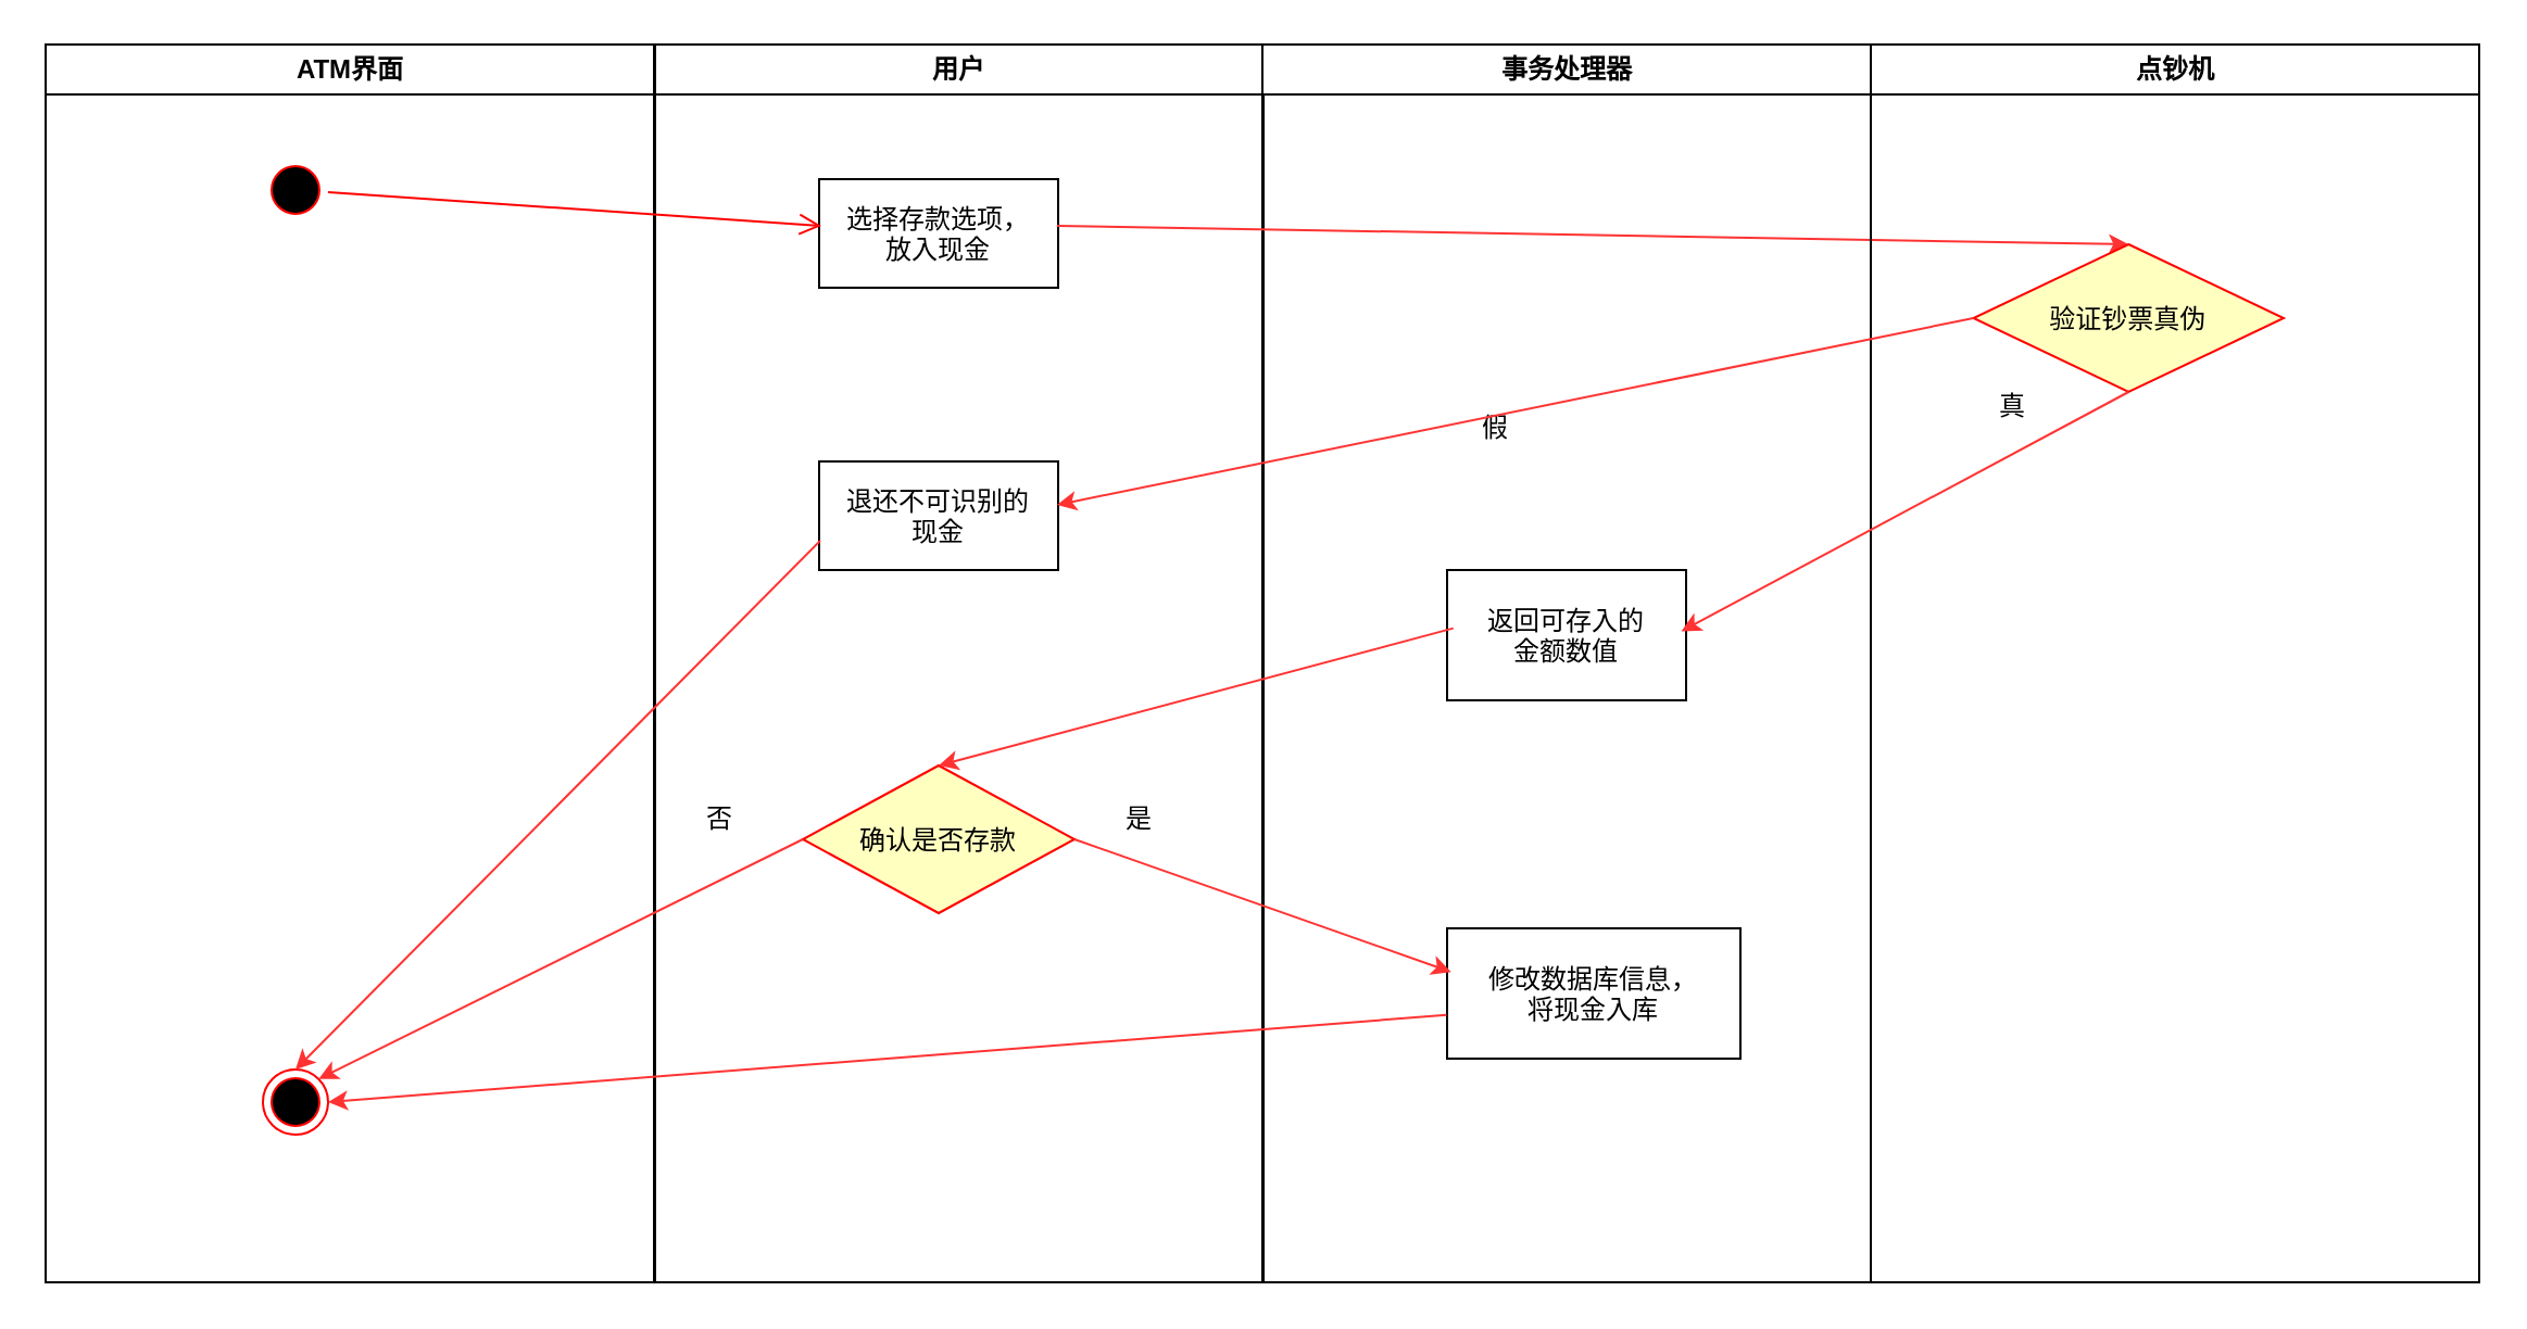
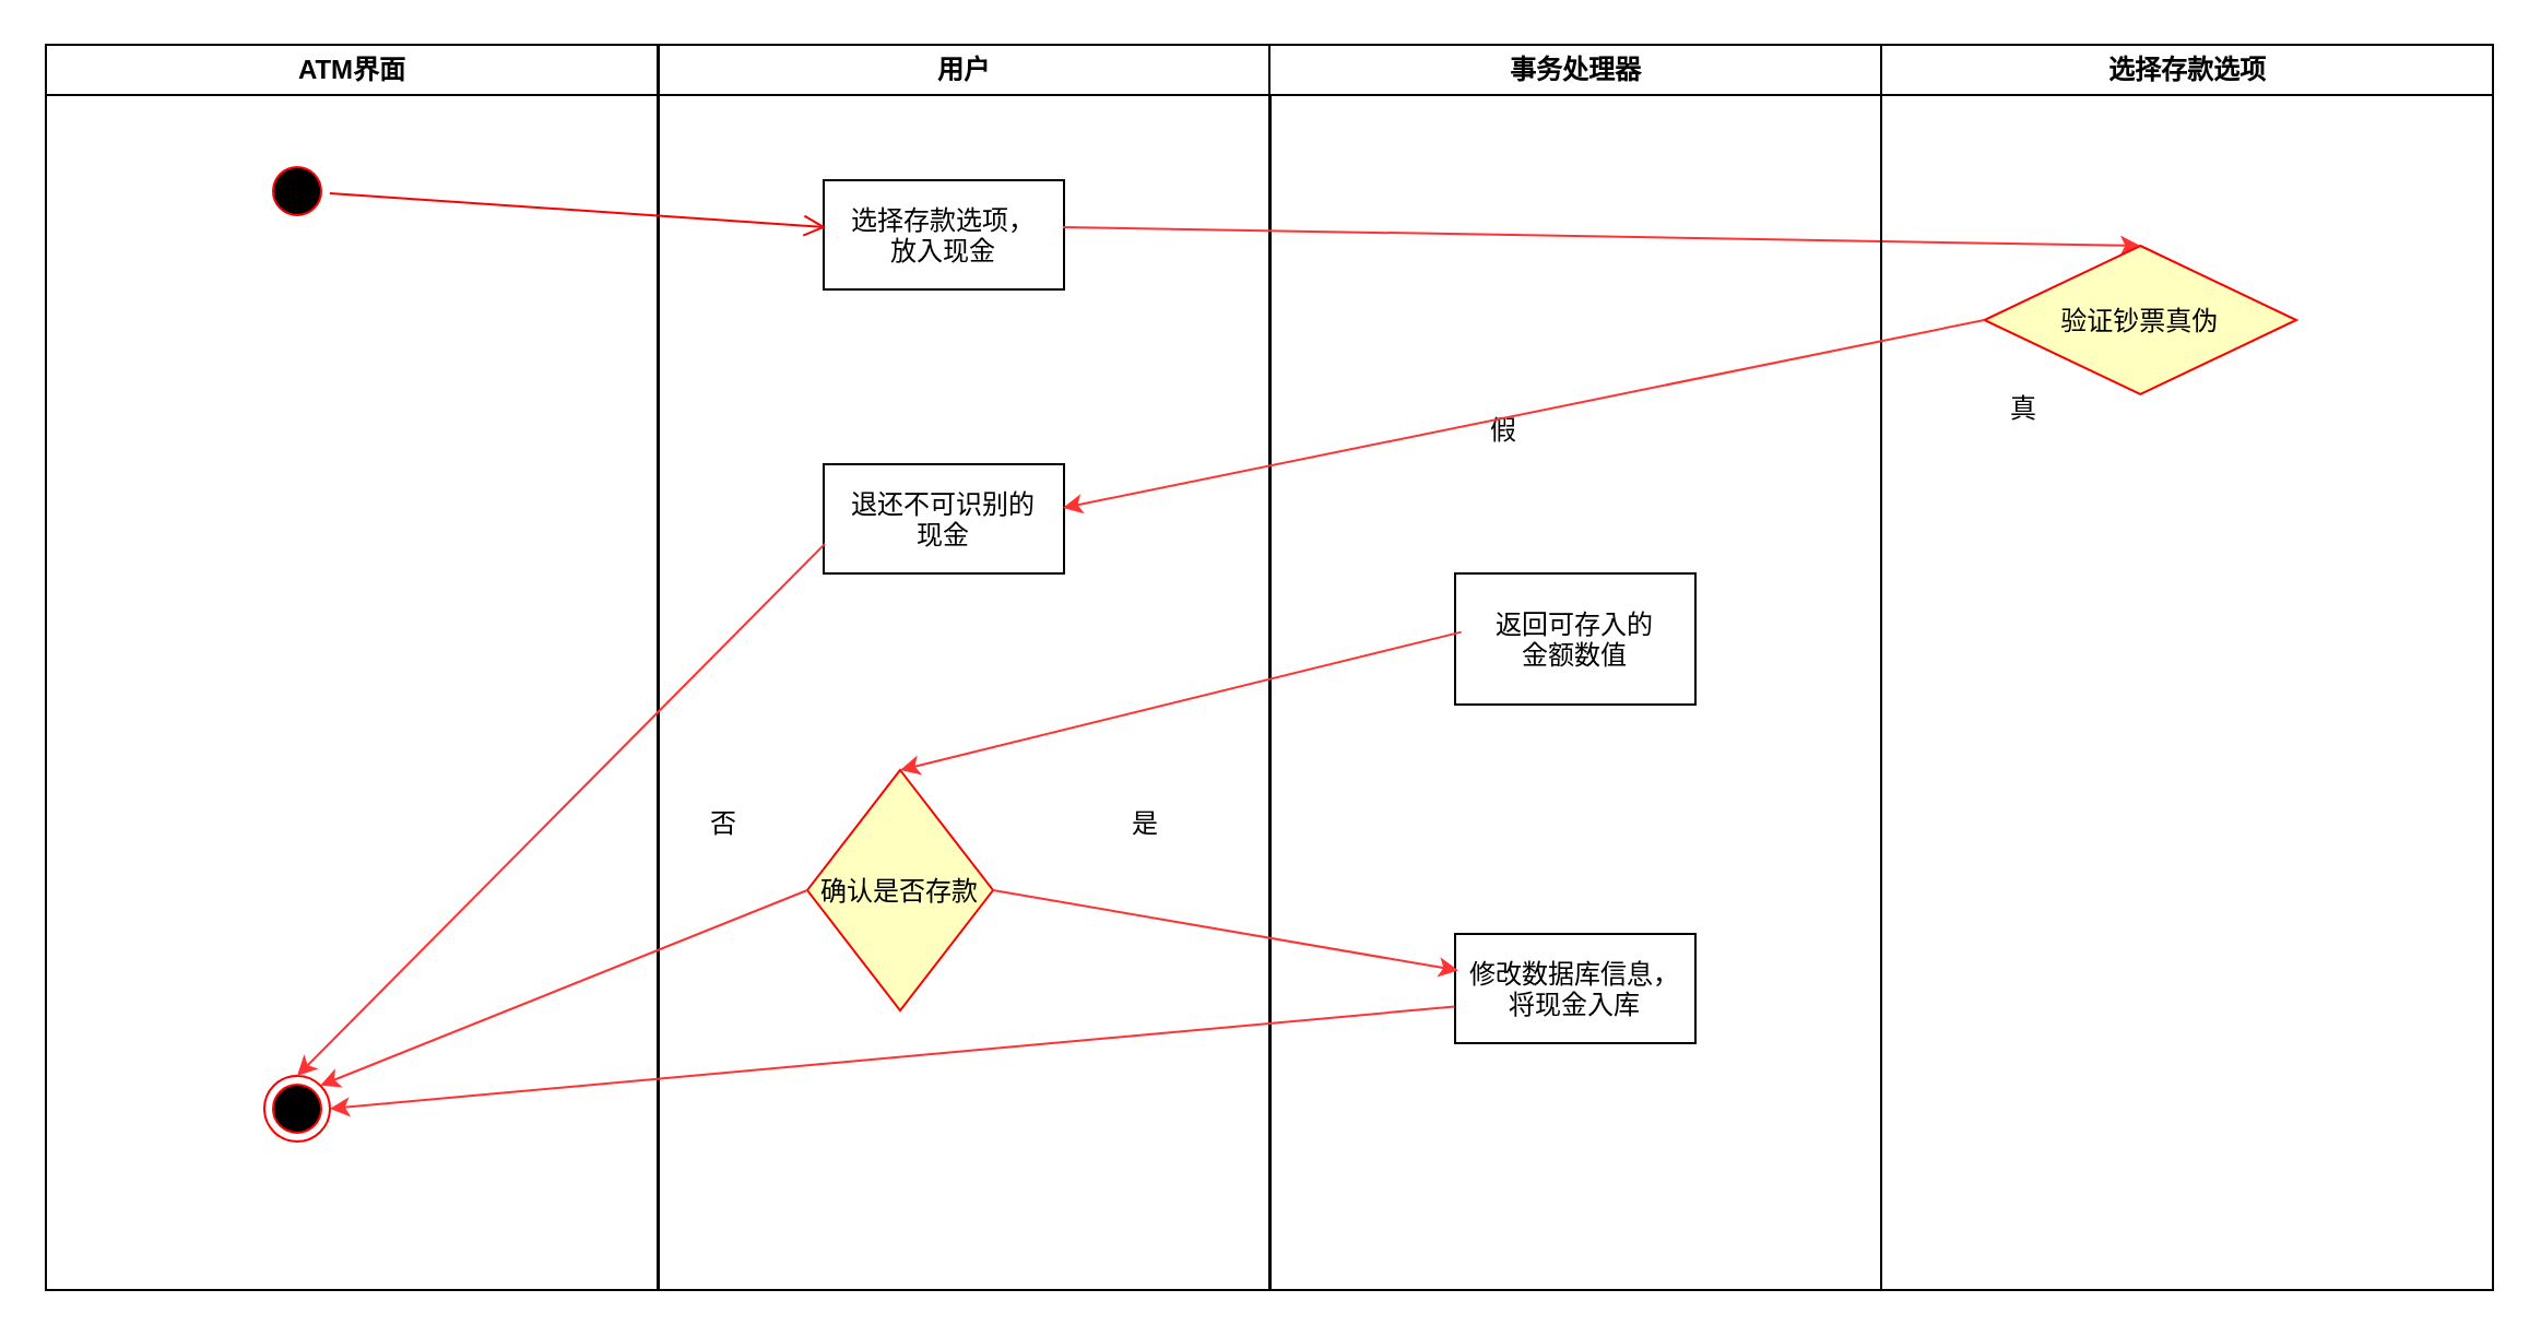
  <mxCell id="0" />
  <mxCell id="1" parent="0" />
  <mxCell id="2" value="ATM界面" style="swimlane;whiteSpace=wrap" parent="1" vertex="1"><mxGeometry x="20.5" y="20" width="280" height="570" as="geometry" /></mxCell>
  <mxCell id="3" value="" style="ellipse;shape=startState;fillColor=#000000;strokeColor=#ff0000;" parent="2" vertex="1"><mxGeometry x="100" y="52" width="30" height="30" as="geometry" /></mxCell>
  <mxCell id="4" value="" style="ellipse;shape=endState;fillColor=#000000;strokeColor=#ff0000" parent="2" vertex="1"><mxGeometry x="100" y="472" width="30" height="30" as="geometry" /></mxCell>
  <mxCell id="5" value="用户" style="swimlane;whiteSpace=wrap" parent="1" vertex="1"><mxGeometry x="301" y="20" width="280" height="570" as="geometry" /></mxCell>
  <mxCell id="6" value="选择存款选项，&#10;放入现金" style="" vertex="1" parent="5"><mxGeometry x="75.5" y="62" width="110" height="50" as="geometry" /></mxCell>
  <mxCell id="7" value="退还不可识别的&#10;现金" style="" vertex="1" parent="5"><mxGeometry x="75.5" y="192" width="110" height="50" as="geometry" /></mxCell>
- <mxCell id="8" value="确认是否存款" style="rhombus;fillColor=#ffffc0;strokeColor=#ff0000;" parent="5" vertex="1"><mxGeometry x="68" y="332" width="125" height="68" as="geometry" /></mxCell>
+ <mxCell id="8" value="确认是否存款" style="rhombus;fillColor=#ffffc0;strokeColor=#ff0000;" parent="5" vertex="1"><mxGeometry x="68" y="332" width="85" height="110" as="geometry" /></mxCell>
  <mxCell id="9" value="否" style="text;html=1;strokeColor=none;fillColor=none;align=center;verticalAlign=middle;whiteSpace=wrap;rounded=0;" parent="5" vertex="1"><mxGeometry y="342" width="60" height="30" as="geometry" /></mxCell>
  <mxCell id="10" value="是" style="text;html=1;strokeColor=none;fillColor=none;align=center;verticalAlign=middle;whiteSpace=wrap;rounded=0;" vertex="1" parent="5"><mxGeometry x="193" y="342" width="60" height="30" as="geometry" /></mxCell>
  <mxCell id="11" value="事务处理器" style="swimlane;whiteSpace=wrap" parent="1" vertex="1"><mxGeometry x="580.5" y="20" width="280" height="570" as="geometry" /></mxCell>
  <mxCell id="12" value="返回可存入的&#10;金额数值" style="" vertex="1" parent="11"><mxGeometry x="85" y="242" width="110" height="60" as="geometry" /></mxCell>
  <mxCell id="13" value="假" style="text;html=1;strokeColor=none;fillColor=none;align=center;verticalAlign=middle;whiteSpace=wrap;rounded=0;" vertex="1" parent="11"><mxGeometry x="77.75" y="162" width="60" height="30" as="geometry" /></mxCell>
- <mxCell id="14" value="修改数据库信息，&#10;将现金入库" style="" parent="11" vertex="1"><mxGeometry x="85" y="407" width="135" height="60" as="geometry" /></mxCell>
+ <mxCell id="14" value="修改数据库信息，&#10;将现金入库" style="" parent="11" vertex="1"><mxGeometry x="85" y="407" width="110" height="50" as="geometry" /></mxCell>
  <mxCell id="15" value="" style="elbow=horizontal;verticalAlign=bottom;endArrow=open;endSize=8;strokeColor=#FF0000;endFill=1;rounded=0;entryX=0.009;entryY=0.43;entryDx=0;entryDy=0;entryPerimeter=0;" parent="1" source="3" edge="1" target="6"><mxGeometry x="264.5" y="168" as="geometry"><mxPoint x="346" y="152" as="targetPoint" /></mxGeometry></mxCell>
  <mxCell id="16" style="rounded=0;orthogonalLoop=1;jettySize=auto;html=1;entryX=0.5;entryY=0;entryDx=0;entryDy=0;fillColor=#f8cecc;strokeColor=#FF3333;exitX=0.995;exitY=0.43;exitDx=0;exitDy=0;exitPerimeter=0;" parent="1" target="18" edge="1" source="6"><mxGeometry relative="1" as="geometry"><mxPoint x="526" y="142" as="sourcePoint" /></mxGeometry></mxCell>
- <mxCell id="17" value="点钞机" style="swimlane;whiteSpace=wrap;startSize=23;" vertex="1" parent="1"><mxGeometry x="860.5" y="20" width="280" height="570" as="geometry" /></mxCell>
+ <mxCell id="17" value="选择存款选项" style="swimlane;whiteSpace=wrap;startSize=23;" vertex="1" parent="1"><mxGeometry x="860.5" y="20" width="280" height="570" as="geometry" /></mxCell>
  <mxCell id="18" value="验证钞票真伪" style="rhombus;fillColor=#ffffc0;strokeColor=#ff0000;" vertex="1" parent="17"><mxGeometry x="47.25" y="92" width="142.75" height="68" as="geometry" /></mxCell>
  <mxCell id="19" value="真" style="text;html=1;strokeColor=none;fillColor=none;align=center;verticalAlign=middle;whiteSpace=wrap;rounded=0;" parent="17" vertex="1"><mxGeometry x="35.5" y="152" width="60" height="30" as="geometry" /></mxCell>
- <mxCell id="20" style="edgeStyle=none;rounded=0;orthogonalLoop=1;jettySize=auto;html=1;exitX=0.5;exitY=1;exitDx=0;exitDy=0;entryX=0.98;entryY=0.47;entryDx=0;entryDy=0;entryPerimeter=0;strokeColor=#FF3333;" edge="1" parent="1" source="18" target="12"><mxGeometry relative="1" as="geometry" /></mxCell>
  <mxCell id="21" style="edgeStyle=none;rounded=0;orthogonalLoop=1;jettySize=auto;html=1;exitX=0;exitY=0.5;exitDx=0;exitDy=0;entryX=0.995;entryY=0.4;entryDx=0;entryDy=0;entryPerimeter=0;strokeColor=#FF3333;" edge="1" parent="1" source="18" target="7"><mxGeometry relative="1" as="geometry" /></mxCell>
  <mxCell id="22" style="edgeStyle=none;rounded=0;orthogonalLoop=1;jettySize=auto;html=1;exitX=0.005;exitY=0.729;exitDx=0;exitDy=0;entryX=0.5;entryY=0;entryDx=0;entryDy=0;strokeColor=#FF3333;exitPerimeter=0;" edge="1" parent="1" source="7" target="4"><mxGeometry relative="1" as="geometry" /></mxCell>
  <mxCell id="23" style="edgeStyle=none;rounded=0;orthogonalLoop=1;jettySize=auto;html=1;exitX=0.026;exitY=0.447;exitDx=0;exitDy=0;entryX=0.5;entryY=0;entryDx=0;entryDy=0;strokeColor=#FF3333;exitPerimeter=0;" edge="1" parent="1" source="12" target="8"><mxGeometry relative="1" as="geometry" /></mxCell>
  <mxCell id="24" style="edgeStyle=none;rounded=0;orthogonalLoop=1;jettySize=auto;html=1;exitX=0;exitY=0.5;exitDx=0;exitDy=0;entryX=1;entryY=0;entryDx=0;entryDy=0;strokeColor=#FF3333;" edge="1" parent="1" source="8" target="4"><mxGeometry relative="1" as="geometry" /></mxCell>
  <mxCell id="25" style="edgeStyle=none;rounded=0;orthogonalLoop=1;jettySize=auto;html=1;exitX=1;exitY=0.5;exitDx=0;exitDy=0;entryX=0.014;entryY=0.335;entryDx=0;entryDy=0;entryPerimeter=0;strokeColor=#FF3333;" edge="1" parent="1" source="8" target="14"><mxGeometry relative="1" as="geometry" /></mxCell>
  <mxCell id="26" style="edgeStyle=none;rounded=0;orthogonalLoop=1;jettySize=auto;html=1;entryX=1;entryY=0.5;entryDx=0;entryDy=0;strokeColor=#FF3333;exitX=-0.002;exitY=0.665;exitDx=0;exitDy=0;exitPerimeter=0;" edge="1" parent="1" source="14" target="4"><mxGeometry relative="1" as="geometry"><mxPoint x="646" y="462" as="sourcePoint" /></mxGeometry></mxCell>
